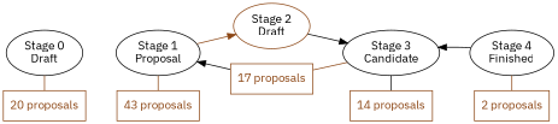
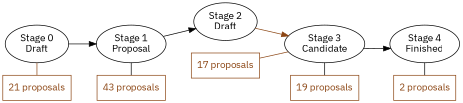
  digraph {
    fontname="IBM Plex Sans"
    rankdir=LR
    node [fontname="IBM Plex Sans"]
    edge [arrowhead=none fontname="IBM Plex Sans"]
    n1 [label="Stage 0\nDraft"]
-   n2 [color=chocolate4 fontcolor=chocolate4 label="20 proposals" shape=rectangle]
+   n2 [color=chocolate4 fontcolor=chocolate4 label="21 proposals" shape=rectangle]
    n3 [label="Stage 1\nProposal"]
    n4 [color=chocolate4 fontcolor=chocolate4 label="43 proposals" shape=rectangle]
-   n5 [label="Stage 2\nDraft" color=chocolate4]
+   n5 [label="Stage 2\nDraft"]
    n6 [color=chocolate4 fontcolor=chocolate4 label="17 proposals" shape=rectangle]
    n7 [label="Stage 3\nCandidate"]
-   n8 [color=chocolate4 fontcolor=chocolate4 label="14 proposals" shape=rectangle]
+   n8 [color=chocolate4 fontcolor=chocolate4 label="19 proposals" shape=rectangle]
    n9 [label="Stage 4\nFinished"]
    n10 [color=chocolate4 fontcolor=chocolate4 label="2 proposals" shape=rectangle]
    subgraph sub_1 {
      rank=same
      n1
      n2
    }
    subgraph sub_2 {
      rank=same
      n3
      n4
    }
    subgraph sub_3 {
      rank=same
      n5
      n6
    }
    subgraph sub_4 {
      rank=same
      n7
      n8
    }
    subgraph sub_5 {
      rank=same
      n9
      n10
    }
    n1 -> n2 [color=chocolate4]
-   n6 -> n3 [arrowhead=""]
-   n3 -> n4 [color=chocolate4]
-   n3 -> n5 [color=chocolate4 arrowhead=""]
-   n5 -> n7 [arrowhead=""]
+   n1 -> n3 [arrowhead=""]
+   n3 -> n4 [color=black]
+   n3 -> n5 [arrowhead=""]
+   n5 -> n7 [color=chocolate4 arrowhead=""]
    n7 -> n6 [color=chocolate4]
    n7 -> n8 [color=black]
-   n9 -> n7 [arrowhead=""]
-   n9 -> n10 [color=chocolate4]
+   n7 -> n9 [arrowhead=""]
+   n9 -> n10 [color=black]
  }
